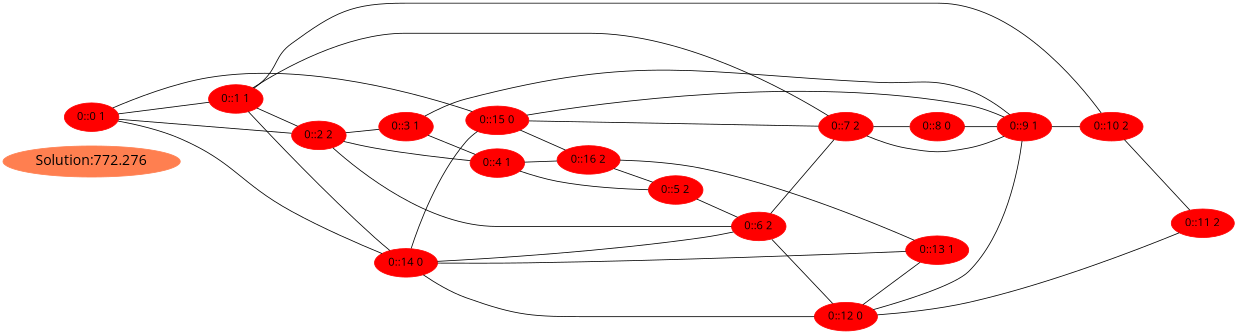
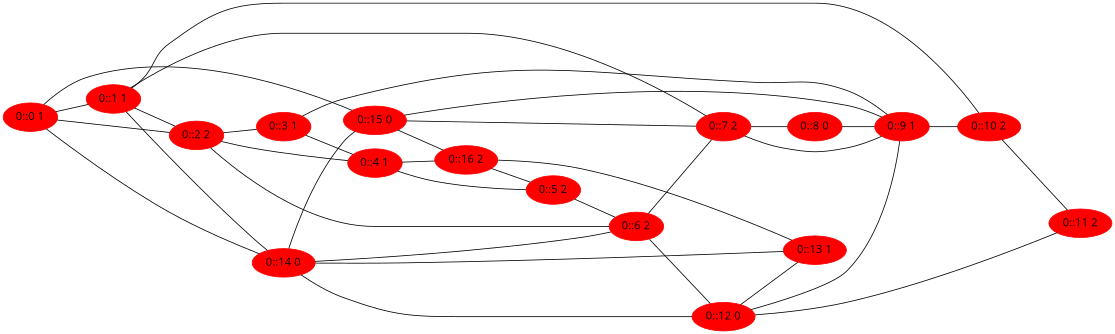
  graph {
    rankdir=LR
    fontname="Open Sans"
    node [color=red fontsize=14 shape=oval style=filled fontname="Open Sans"]
    edge [fontname="Open Sans"]
-   "Solution:772.276" [color=coral fontsize=18]
    n2 [label="0::0 1"]
    n3 [label="0::1 1"]
    n4 [label="0::14 0"]
    n5 [label="0::15 0"]
    n6 [label="0::2 2"]
    n7 [label="0::10 2"]
    n8 [label="0::3 1"]
    n9 [label="0::6 2"]
    n10 [label="0::4 1"]
    n11 [label="0::9 1"]
    n12 [label="0::5 2"]
    n13 [label="0::16 2"]
    n14 [label="0::7 2"]
    n15 [label="0::12 0"]
    n16 [label="0::8 0"]
    n17 [label="0::11 2"]
    n18 [label="0::13 1"]
    n2 -- n3
    n2 -- n4
    n2 -- n5
    n3 -- n4
    n3 -- n6
    n3 -- n7
    n4 -- n5
    n4 -- n15
    n5 -- n13
    n5 -- n14
    n6 -- n2
    n6 -- n8
    n6 -- n9
    n7 -- n17
    n8 -- n10
    n8 -- n11
    n9 -- n4
    n9 -- n14
    n9 -- n15
    n10 -- n6
    n10 -- n12
    n10 -- n13
    n11 -- n5
    n11 -- n7
    n12 -- n9
    n13 -- n12
    n14 -- n3
    n14 -- n11
    n14 -- n16
    n15 -- n11
    n15 -- n18
    n16 -- n11
    n17 -- n15
    n18 -- n4
    n18 -- n13
  }
